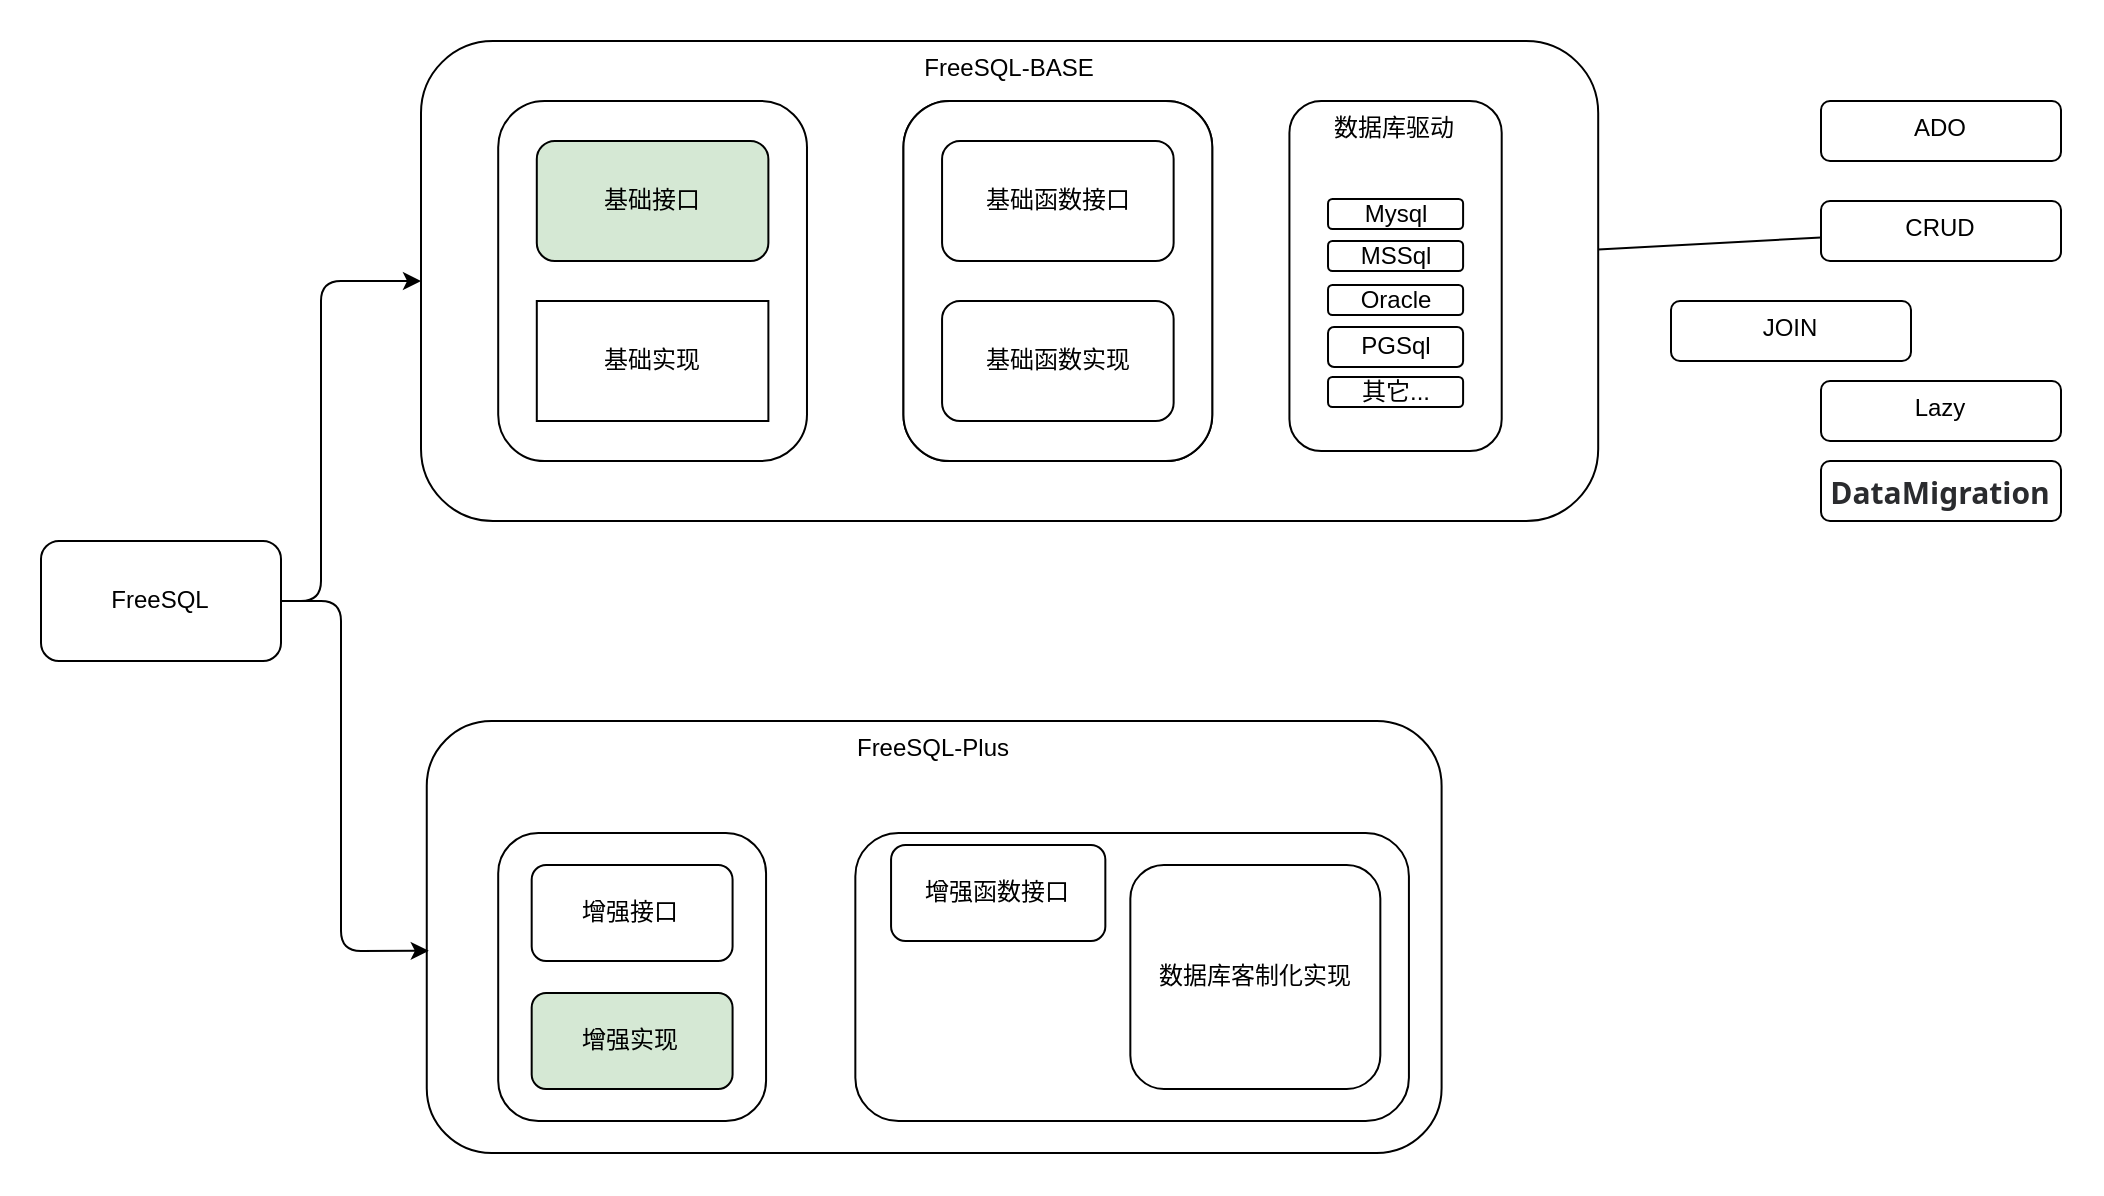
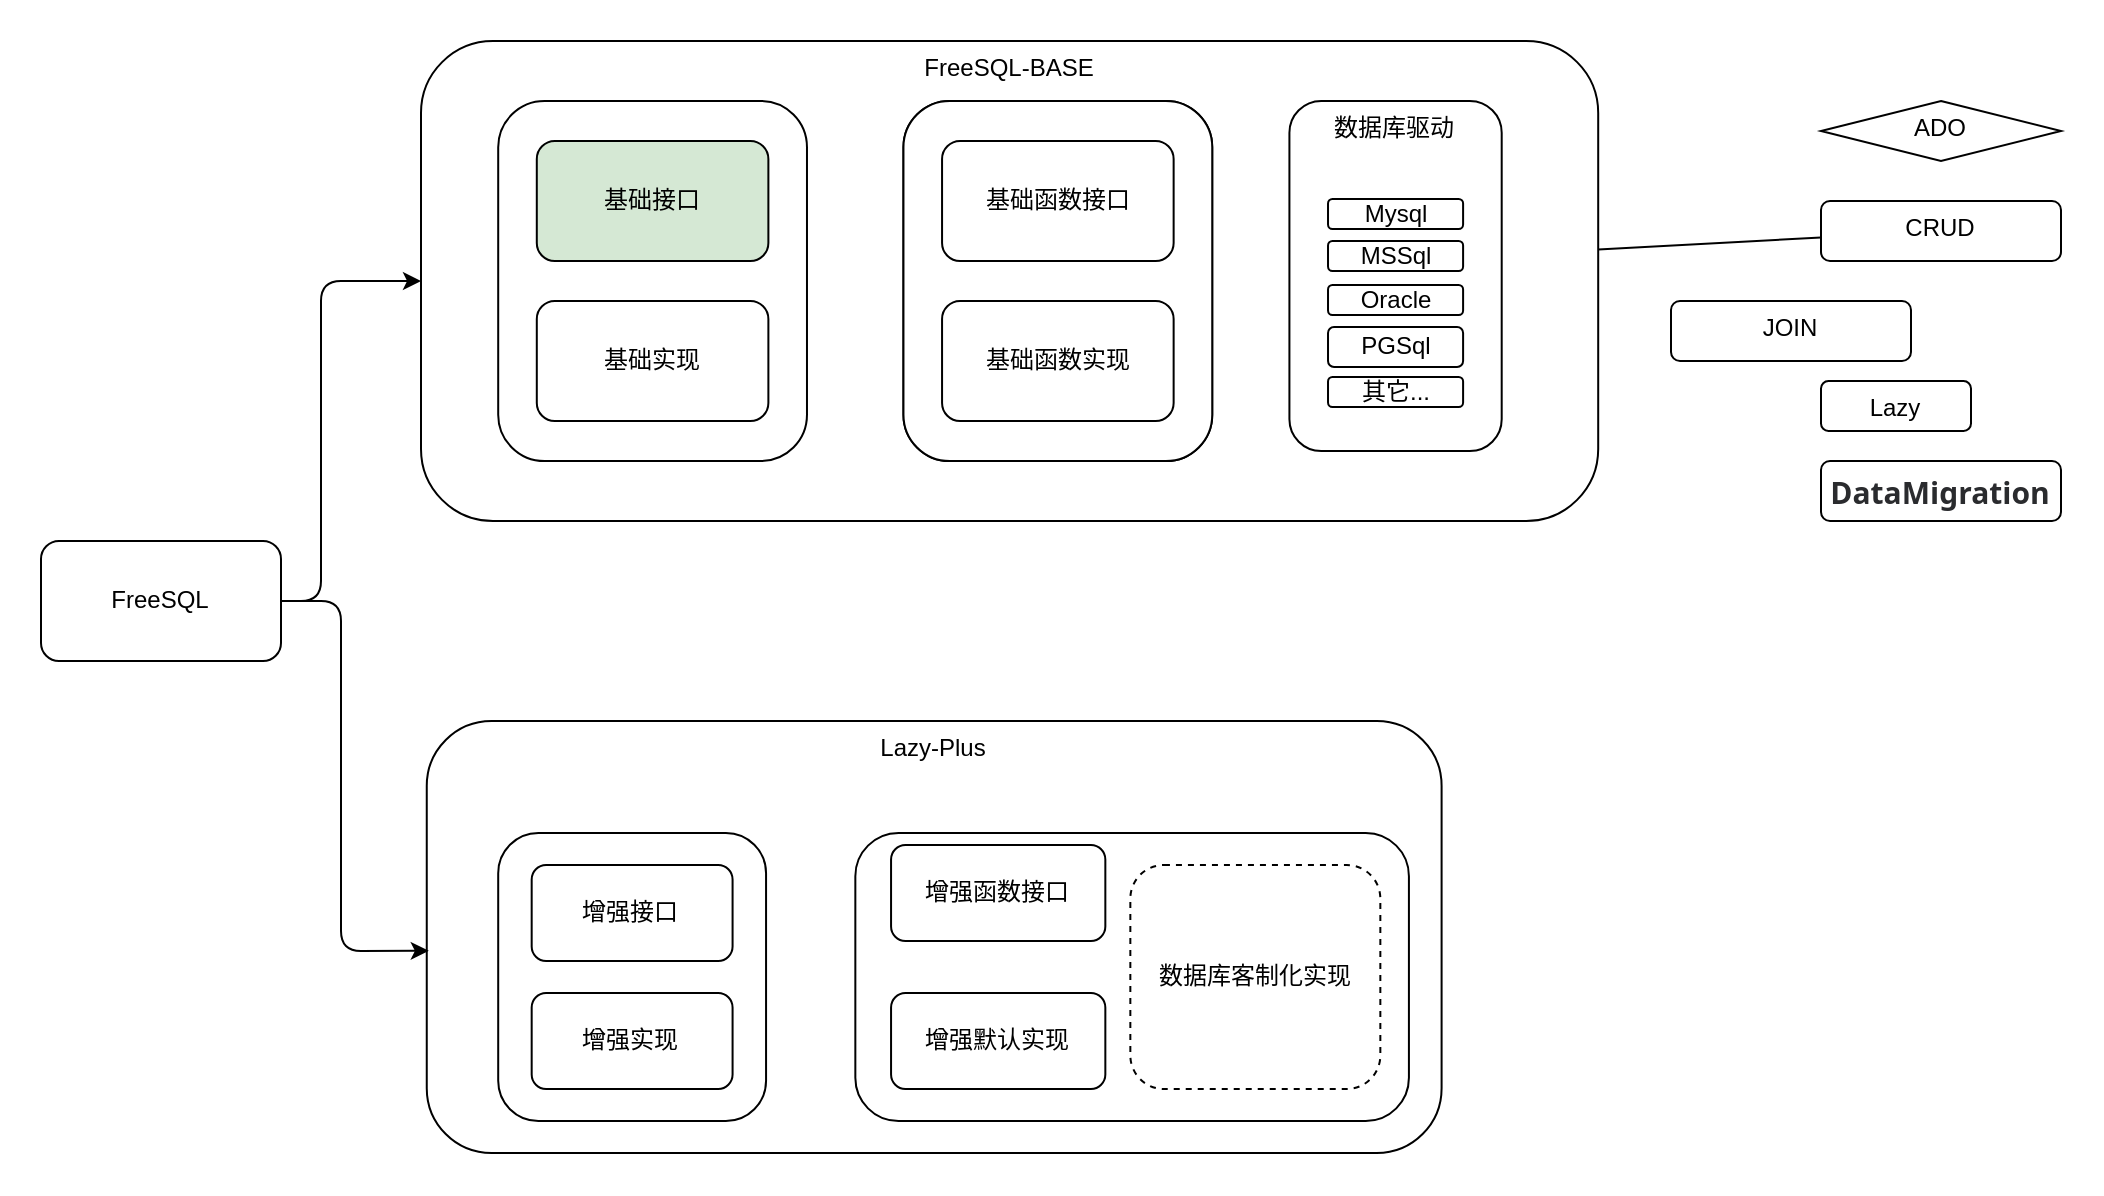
  <mxCell id="0" />
  <mxCell id="1" parent="0" />
  <mxCell id="2" value="" style="group" vertex="1" connectable="0" parent="1"><mxGeometry x="248.6" y="376" width="500" height="200" as="geometry" /></mxCell>
  <mxCell id="3" value="" style="group" vertex="1" connectable="0" parent="2"><mxGeometry width="500" height="200" as="geometry" /></mxCell>
- <mxCell id="4" value="FreeSQL-Plus" style="rounded=1;whiteSpace=wrap;html=1;verticalAlign=top;" vertex="1" parent="3"><mxGeometry x="-35.717" y="-16" width="507.415" height="216" as="geometry" /></mxCell>
+ <mxCell id="4" value="Lazy-Plus" style="rounded=1;whiteSpace=wrap;html=1;verticalAlign=top;" vertex="1" parent="3"><mxGeometry x="-35.717" y="-16" width="507.415" height="216" as="geometry" /></mxCell>
  <mxCell id="5" value="" style="group" vertex="1" connectable="0" parent="3"><mxGeometry y="40" width="133.929" height="144" as="geometry" /></mxCell>
  <mxCell id="6" value="" style="rounded=1;whiteSpace=wrap;html=1;" vertex="1" parent="5"><mxGeometry width="133.929" height="144" as="geometry" /></mxCell>
  <mxCell id="7" value="增强接口" style="rounded=1;whiteSpace=wrap;html=1;" vertex="1" parent="5"><mxGeometry x="16.741" y="16" width="100.446" height="48.0" as="geometry" /></mxCell>
- <mxCell id="8" value="增强实现" style="rounded=1;whiteSpace=wrap;html=1;fillColor=#d5e8d4;" vertex="1" parent="5"><mxGeometry x="16.741" y="80" width="100.446" height="48.0" as="geometry" /></mxCell>
+ <mxCell id="8" value="增强实现" style="rounded=1;whiteSpace=wrap;html=1;" vertex="1" parent="5"><mxGeometry x="16.741" y="80" width="100.446" height="48.0" as="geometry" /></mxCell>
  <mxCell id="9" value="" style="group" vertex="1" connectable="0" parent="3"><mxGeometry x="178.571" y="40" width="276.786" height="144" as="geometry" /></mxCell>
  <mxCell id="10" value="" style="rounded=1;whiteSpace=wrap;html=1;movable=1;resizable=1;rotatable=1;deletable=1;editable=1;connectable=1;" vertex="1" parent="9"><mxGeometry width="276.786" height="144" as="geometry" /></mxCell>
  <mxCell id="11" value="增强函数接口" style="rounded=1;whiteSpace=wrap;html=1;movable=1;resizable=1;rotatable=1;deletable=1;editable=1;connectable=1;" vertex="1" parent="9"><mxGeometry x="17.857" y="6" width="107.143" height="48.0" as="geometry" /></mxCell>
- <mxCell id="13" value="数据库客制化实现" style="rounded=1;whiteSpace=wrap;html=1;" vertex="1" parent="9"><mxGeometry x="137.5" y="16" width="125.0" height="112" as="geometry" /></mxCell>
+ <mxCell id="12" value="增强默认实现" style="rounded=1;whiteSpace=wrap;html=1;movable=1;resizable=1;rotatable=1;deletable=1;editable=1;connectable=1;" vertex="1" parent="9"><mxGeometry x="17.857" y="80" width="107.143" height="48.0" as="geometry" /></mxCell>
+ <mxCell id="13" value="数据库客制化实现" style="rounded=1;whiteSpace=wrap;html=1;dashed=1;" vertex="1" parent="9"><mxGeometry x="137.5" y="16" width="125.0" height="112" as="geometry" /></mxCell>
  <mxCell id="14" value="" style="group" vertex="1" connectable="0" parent="1"><mxGeometry x="248.6" y="50" width="550" height="210" as="geometry" /></mxCell>
  <mxCell id="15" value="" style="group" vertex="1" connectable="0" parent="14"><mxGeometry y="-15" width="550" height="225" as="geometry" /></mxCell>
  <mxCell id="16" value="FreeSQL-BASE" style="rounded=1;whiteSpace=wrap;html=1;verticalAlign=top;" vertex="1" parent="15"><mxGeometry x="-38.596" y="-15" width="588.596" height="240" as="geometry" /></mxCell>
  <mxCell id="17" value="" style="rounded=1;whiteSpace=wrap;html=1;" vertex="1" parent="15"><mxGeometry y="15" width="154.386" height="180" as="geometry" /></mxCell>
  <mxCell id="18" value="基础接口" style="rounded=1;whiteSpace=wrap;html=1;fillColor=#d5e8d4;" vertex="1" parent="15"><mxGeometry x="19.298" y="35" width="115.789" height="60" as="geometry" /></mxCell>
- <mxCell id="19" value="基础实现" style="whiteSpace=wrap;html=1;rounded=0;" vertex="1" parent="15"><mxGeometry x="19.298" y="115" width="115.789" height="60" as="geometry" /></mxCell>
+ <mxCell id="19" value="基础实现" style="rounded=1;whiteSpace=wrap;html=1;" vertex="1" parent="15"><mxGeometry x="19.298" y="115" width="115.789" height="60" as="geometry" /></mxCell>
  <mxCell id="20" value="" style="group" vertex="1" connectable="0" parent="15"><mxGeometry x="202.632" y="15" width="154.386" height="180" as="geometry" /></mxCell>
  <mxCell id="21" value="" style="rounded=1;whiteSpace=wrap;html=1;" vertex="1" parent="20"><mxGeometry width="154.386" height="180" as="geometry" /></mxCell>
  <mxCell id="22" value="基础函数接口" style="rounded=1;whiteSpace=wrap;html=1;" vertex="1" parent="20"><mxGeometry x="19.298" y="20" width="115.789" height="60" as="geometry" /></mxCell>
  <mxCell id="23" value="基础函数实现" style="rounded=1;whiteSpace=wrap;html=1;" vertex="1" parent="20"><mxGeometry x="19.298" y="100" width="115.789" height="60" as="geometry" /></mxCell>
  <mxCell id="24" value="数据库驱动" style="rounded=1;whiteSpace=wrap;html=1;verticalAlign=top;" vertex="1" parent="15"><mxGeometry x="395.614" y="15" width="106.14" height="175" as="geometry" /></mxCell>
  <mxCell id="25" value="Mysql" style="rounded=1;whiteSpace=wrap;html=1;" vertex="1" parent="15"><mxGeometry x="414.912" y="64" width="67.544" height="15" as="geometry" /></mxCell>
  <mxCell id="26" value="MSSql" style="rounded=1;whiteSpace=wrap;html=1;" vertex="1" parent="15"><mxGeometry x="414.912" y="85" width="67.544" height="15" as="geometry" /></mxCell>
  <mxCell id="27" value="Oracle" style="rounded=1;whiteSpace=wrap;html=1;" vertex="1" parent="15"><mxGeometry x="414.912" y="107" width="67.544" height="15" as="geometry" /></mxCell>
  <mxCell id="28" value="PGSql" style="rounded=1;whiteSpace=wrap;html=1;" vertex="1" parent="15"><mxGeometry x="414.912" y="128" width="67.544" height="20" as="geometry" /></mxCell>
  <mxCell id="29" value="其它..." style="rounded=1;whiteSpace=wrap;html=1;" vertex="1" parent="15"><mxGeometry x="414.912" y="153" width="67.544" height="15" as="geometry" /></mxCell>
  <mxCell id="30" value="" style="group" vertex="1" connectable="0" parent="14"><mxGeometry x="202.632" width="154.386" height="180" as="geometry" /></mxCell>
  <mxCell id="31" value="" style="rounded=1;whiteSpace=wrap;html=1;" vertex="1" parent="30"><mxGeometry width="154.386" height="180" as="geometry" /></mxCell>
  <mxCell id="32" value="基础函数接口" style="rounded=1;whiteSpace=wrap;html=1;" vertex="1" parent="30"><mxGeometry x="19.298" y="20" width="115.789" height="60" as="geometry" /></mxCell>
  <mxCell id="33" value="基础函数实现" style="rounded=1;whiteSpace=wrap;html=1;" vertex="1" parent="30"><mxGeometry x="19.298" y="100" width="115.789" height="60" as="geometry" /></mxCell>
  <mxCell id="34" value="FreeSQL" style="rounded=1;whiteSpace=wrap;html=1;" vertex="1" parent="1"><mxGeometry x="20" y="270" width="120" height="60" as="geometry" /></mxCell>
  <mxCell id="35" value="" style="endArrow=classic;html=1;exitX=1;exitY=0.5;exitDx=0;exitDy=0;" edge="1" parent="1" source="34"><mxGeometry width="50" height="50" relative="1" as="geometry"><mxPoint x="400" y="210" as="sourcePoint" /><mxPoint x="210" y="140" as="targetPoint" /><Array as="points"><mxPoint x="160" y="300" /><mxPoint x="160" y="140" /></Array></mxGeometry></mxCell>
  <mxCell id="36" value="" style="endArrow=classic;html=1;entryX=0.002;entryY=0.532;entryDx=0;entryDy=0;entryPerimeter=0;" edge="1" parent="1" target="4"><mxGeometry width="50" height="50" relative="1" as="geometry"><mxPoint x="140" y="300" as="sourcePoint" /><mxPoint x="210" y="480" as="targetPoint" /><Array as="points"><mxPoint x="170" y="300" /><mxPoint x="170" y="475" /></Array></mxGeometry></mxCell>
- <mxCell id="37" value="ADO&lt;br&gt;" style="whiteSpace=wrap;html=1;verticalAlign=top;rounded=1;" vertex="1" parent="1"><mxGeometry x="910" y="50" width="120" height="30" as="geometry" /></mxCell>
+ <mxCell id="37" value="ADO&lt;br&gt;" style="rhombus;whiteSpace=wrap;html=1;verticalAlign=top;" vertex="1" parent="1"><mxGeometry x="910" y="50" width="120" height="30" as="geometry" /></mxCell>
  <mxCell id="38" value="CRUD" style="whiteSpace=wrap;html=1;verticalAlign=top;rounded=1;" vertex="1" parent="1"><mxGeometry x="910" y="100" width="120" height="30" as="geometry" /></mxCell>
  <mxCell id="39" value="" style="edgeStyle=none;html=1;endArrow=none;" edge="1" parent="1" source="16" target="38"><mxGeometry relative="1" as="geometry" /></mxCell>
  <mxCell id="40" value="JOIN" style="whiteSpace=wrap;html=1;verticalAlign=top;rounded=1;" vertex="1" parent="1"><mxGeometry x="835" y="150" width="120" height="30" as="geometry" /></mxCell>
- <mxCell id="41" value="Lazy" style="whiteSpace=wrap;html=1;verticalAlign=top;rounded=1;" vertex="1" parent="1"><mxGeometry x="910" y="190" width="120" height="30" as="geometry" /></mxCell>
+ <mxCell id="41" value="Lazy" style="whiteSpace=wrap;html=1;verticalAlign=top;rounded=1;" vertex="1" parent="1"><mxGeometry x="910" y="190" width="75" height="25" as="geometry" /></mxCell>
  <mxCell id="42" value="&lt;span style=&quot;color: rgb(42, 43, 46); font-family: &amp;quot;PingFang SC&amp;quot;, &amp;quot;Segoe UI&amp;quot;, Arial, &amp;quot;Microsoft YaHei&amp;quot;, 微软雅黑, 宋体, &amp;quot;Malgun Gothic&amp;quot;, sans-serif; font-size: 15px; font-weight: 600; text-align: left; background-color: rgb(255, 255, 255);&quot;&gt;DataMigration&lt;/span&gt;" style="whiteSpace=wrap;html=1;verticalAlign=top;rounded=1;" vertex="1" parent="1"><mxGeometry x="910" y="230" width="120" height="30" as="geometry" /></mxCell>
